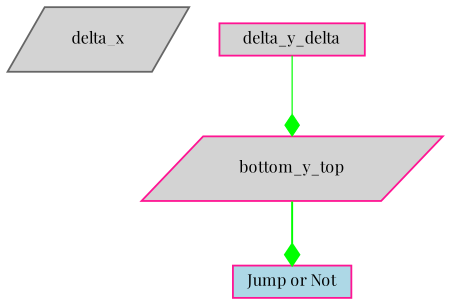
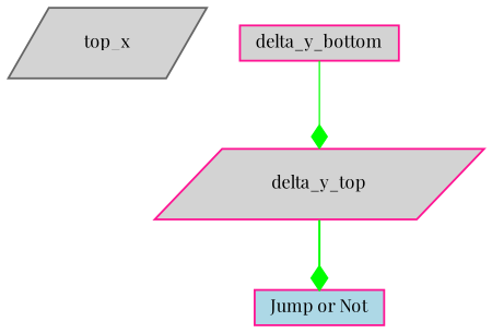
  digraph {
    fontname="Playfair Display"
    node [color=deeppink fillcolor=lightgray fontname="Playfair Display" fontsize=9 shape=parallelogram style=filled]
    edge [arrowhead=diamond color=green fontname="Playfair Display" style=solid]
-   delta_x [color=gray40 height=0.2 width=0.2]
-   delta_y_top [height=0.2 width=0.2 label=bottom_y_top]
+   delta_x [color=gray40 height=0.2 width=0.2 label=top_x]
+   delta_y_top [height=0.2 width=0.2]
    "Jump or Not" [fillcolor=lightblue height=0.2 shape=box width=0.2]
-   delta_y_bottom [height=0.2 shape=box width=0.2 label=delta_y_delta]
+   delta_y_bottom [height=0.2 shape=box width=0.2]
    delta_y_top -> "Jump or Not" [penwidth=1.0868500746902123]
    delta_y_bottom -> delta_y_top [penwidth=0.6667376016309213]
  }
